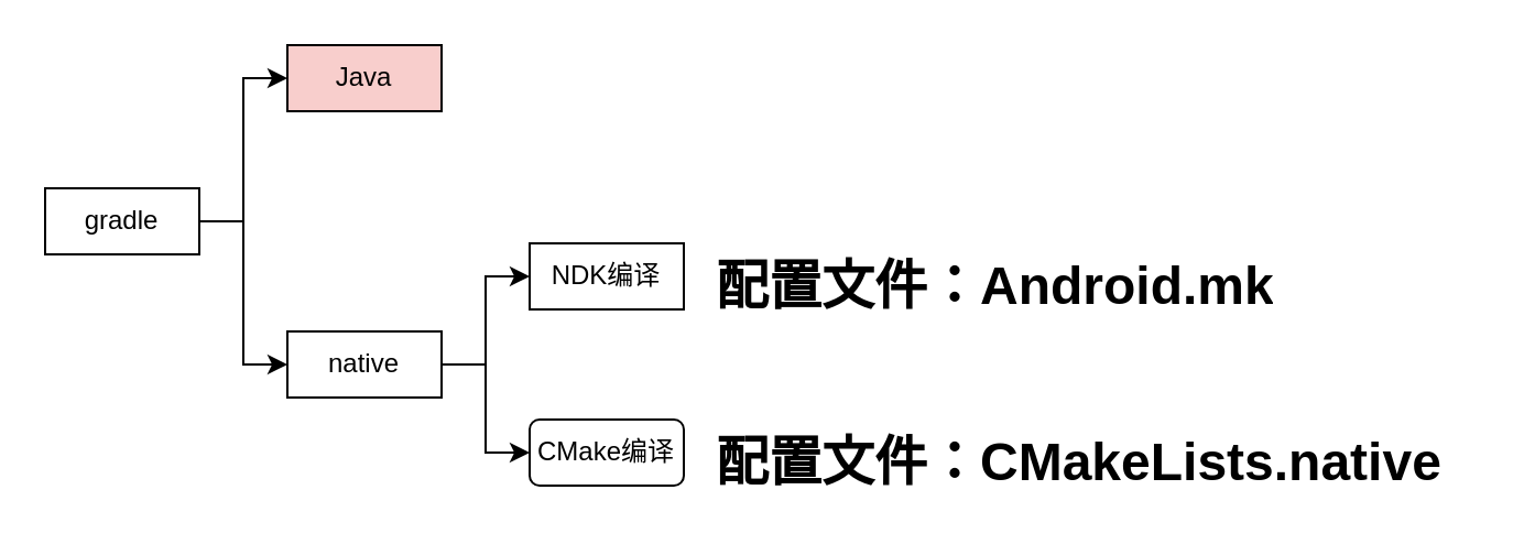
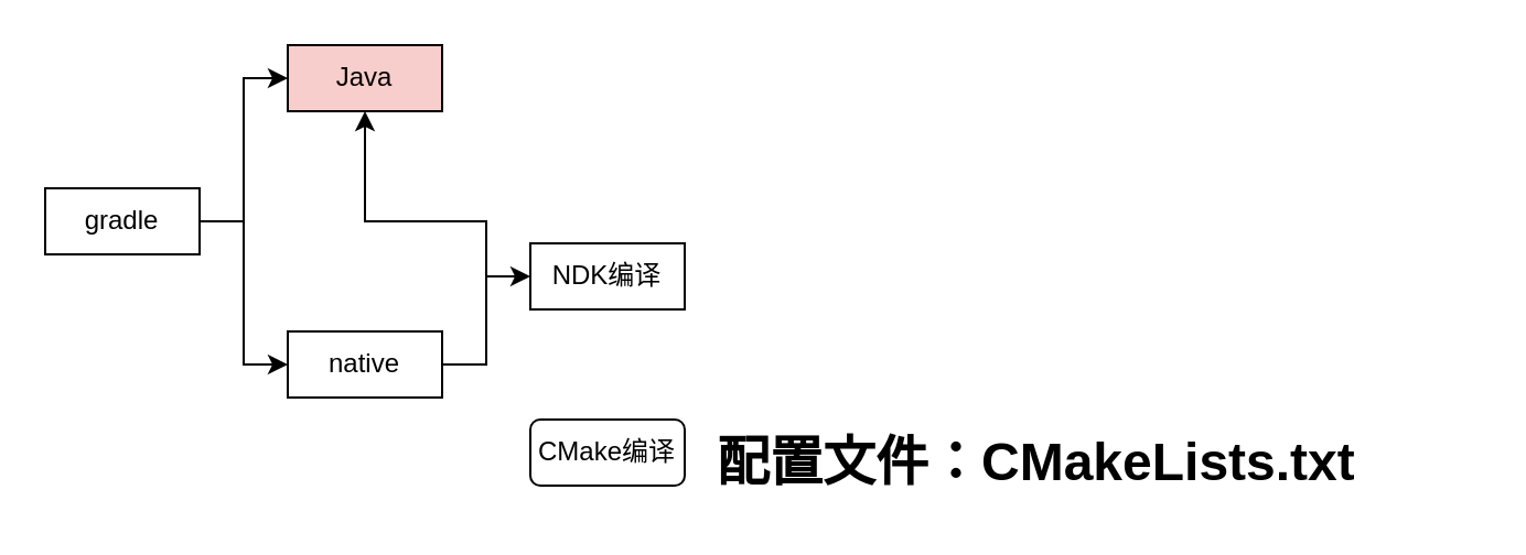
  <mxCell id="0" />
  <mxCell id="1" parent="0" />
  <mxCell id="2" style="edgeStyle=orthogonalEdgeStyle;rounded=0;orthogonalLoop=1;jettySize=auto;html=1;exitX=1;exitY=0.5;exitDx=0;exitDy=0;entryX=0;entryY=0.5;entryDx=0;entryDy=0;" edge="1" parent="1" source="4" target="5"><mxGeometry relative="1" as="geometry" /></mxCell>
  <mxCell id="3" style="edgeStyle=orthogonalEdgeStyle;rounded=0;orthogonalLoop=1;jettySize=auto;html=1;exitX=1;exitY=0.5;exitDx=0;exitDy=0;entryX=0;entryY=0.5;entryDx=0;entryDy=0;" edge="1" parent="1" source="4" target="8"><mxGeometry relative="1" as="geometry" /></mxCell>
  <mxCell id="4" value="gradle" style="rounded=0;whiteSpace=wrap;html=1;" vertex="1" parent="1"><mxGeometry x="20" y="85" width="70" height="30" as="geometry" /></mxCell>
  <mxCell id="5" value="Java" style="rounded=0;whiteSpace=wrap;html=1;fillColor=#f8cecc;" vertex="1" parent="1"><mxGeometry x="130" y="20" width="70" height="30" as="geometry" /></mxCell>
  <mxCell id="6" style="edgeStyle=orthogonalEdgeStyle;rounded=0;orthogonalLoop=1;jettySize=auto;html=1;exitX=1;exitY=0.5;exitDx=0;exitDy=0;entryX=0;entryY=0.5;entryDx=0;entryDy=0;" edge="1" parent="1" source="8" target="9"><mxGeometry relative="1" as="geometry" /></mxCell>
- <mxCell id="7" style="edgeStyle=orthogonalEdgeStyle;rounded=0;orthogonalLoop=1;jettySize=auto;html=1;exitX=1;exitY=0.5;exitDx=0;exitDy=0;entryX=0;entryY=0.5;entryDx=0;entryDy=0;" edge="1" parent="1" source="8" target="10"><mxGeometry relative="1" as="geometry" /></mxCell>
+ <mxCell id="7" style="edgeStyle=orthogonalEdgeStyle;rounded=0;orthogonalLoop=1;jettySize=auto;html=1;exitX=1;exitY=0.5;exitDx=0;exitDy=0;" edge="1" parent="1" source="8" target="5"><mxGeometry relative="1" as="geometry" /></mxCell>
  <mxCell id="8" value="native" style="rounded=0;whiteSpace=wrap;html=1;" vertex="1" parent="1"><mxGeometry x="130" y="150" width="70" height="30" as="geometry" /></mxCell>
  <mxCell id="9" value="NDK编译" style="rounded=0;whiteSpace=wrap;html=1;" vertex="1" parent="1"><mxGeometry x="240" y="110" width="70" height="30" as="geometry" /></mxCell>
  <mxCell id="10" value="CMake编译" style="whiteSpace=wrap;html=1;rounded=1;" vertex="1" parent="1"><mxGeometry x="240" y="190" width="70" height="30" as="geometry" /></mxCell>
- <mxCell id="11" value="&lt;h1&gt;配置文件：CMakeLists.native&lt;/h1&gt;" style="text;html=1;strokeColor=none;fillColor=none;spacing=5;spacingTop=-20;whiteSpace=wrap;overflow=hidden;rounded=0;" vertex="1" parent="1"><mxGeometry x="320" y="190" width="350" height="40" as="geometry" /></mxCell>
- <mxCell id="12" value="&lt;h1&gt;配置文件：Android.mk&lt;/h1&gt;&lt;div&gt;&lt;br&gt;&lt;/div&gt;" style="text;html=1;strokeColor=none;fillColor=none;spacing=5;spacingTop=-20;whiteSpace=wrap;overflow=hidden;rounded=0;" vertex="1" parent="1"><mxGeometry x="320" y="110" width="350" height="40" as="geometry" /></mxCell>
+ <mxCell id="11" value="&lt;h1&gt;配置文件：CMakeLists.txt&lt;/h1&gt;" style="text;html=1;strokeColor=none;fillColor=none;spacing=5;spacingTop=-20;whiteSpace=wrap;overflow=hidden;rounded=0;" vertex="1" parent="1"><mxGeometry x="320" y="190" width="350" height="40" as="geometry" /></mxCell>
